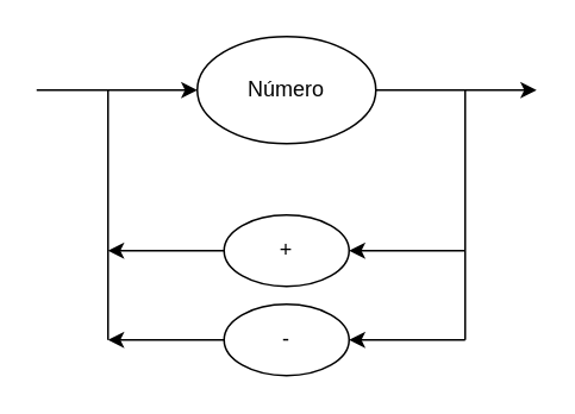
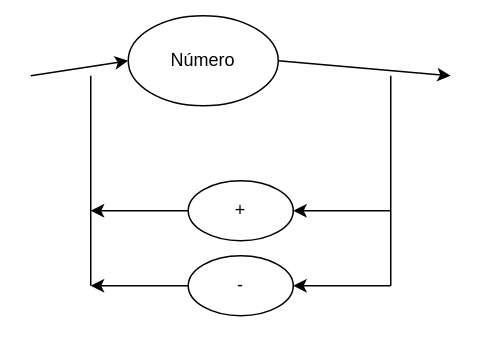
  <mxCell id="0" />
  <mxCell id="1" parent="0" />
- <mxCell id="2" value="Número" style="ellipse;whiteSpace=wrap;html=1;" vertex="1" parent="1"><mxGeometry x="110" y="20" width="100" height="60" as="geometry" /></mxCell>
+ <mxCell id="2" value="Número" style="ellipse;whiteSpace=wrap;html=1;" vertex="1" parent="1"><mxGeometry x="85" y="10" width="100" height="60" as="geometry" /></mxCell>
  <mxCell id="3" value="" style="endArrow=classic;html=1;rounded=0;exitX=1;exitY=0.5;exitDx=0;exitDy=0;" edge="1" parent="1" source="2"><mxGeometry width="50" height="50" relative="1" as="geometry"><mxPoint x="150" y="200" as="sourcePoint" /><mxPoint x="300" y="50" as="targetPoint" /></mxGeometry></mxCell>
  <mxCell id="4" value="" style="endArrow=classic;html=1;rounded=0;entryX=1;entryY=0.5;entryDx=0;entryDy=0;" edge="1" parent="1" target="5"><mxGeometry width="50" height="50" relative="1" as="geometry"><mxPoint x="260" y="140" as="sourcePoint" /><mxPoint x="220" y="160" as="targetPoint" /></mxGeometry></mxCell>
  <mxCell id="5" value="+" style="ellipse;whiteSpace=wrap;html=1;" vertex="1" parent="1"><mxGeometry x="125" y="120" width="70" height="40" as="geometry" /></mxCell>
  <mxCell id="6" value="" style="endArrow=none;html=1;rounded=0;" edge="1" parent="1"><mxGeometry width="50" height="50" relative="1" as="geometry"><mxPoint x="260" y="190" as="sourcePoint" /><mxPoint x="260" y="50" as="targetPoint" /></mxGeometry></mxCell>
  <mxCell id="7" value="-" style="ellipse;whiteSpace=wrap;html=1;" vertex="1" parent="1"><mxGeometry x="125" y="170" width="70" height="40" as="geometry" /></mxCell>
  <mxCell id="8" value="" style="endArrow=classic;html=1;rounded=0;entryX=1;entryY=0.5;entryDx=0;entryDy=0;" edge="1" parent="1" target="7"><mxGeometry width="50" height="50" relative="1" as="geometry"><mxPoint x="260" y="190" as="sourcePoint" /><mxPoint x="205" y="150" as="targetPoint" /></mxGeometry></mxCell>
  <mxCell id="9" value="" style="endArrow=classic;html=1;rounded=0;entryX=0;entryY=0.5;entryDx=0;entryDy=0;" edge="1" parent="1" target="2"><mxGeometry width="50" height="50" relative="1" as="geometry"><mxPoint x="20" y="50" as="sourcePoint" /><mxPoint x="205" y="150" as="targetPoint" /></mxGeometry></mxCell>
  <mxCell id="10" value="" style="endArrow=classic;html=1;rounded=0;exitX=0;exitY=0.5;exitDx=0;exitDy=0;" edge="1" parent="1" source="5"><mxGeometry width="50" height="50" relative="1" as="geometry"><mxPoint x="270" y="150" as="sourcePoint" /><mxPoint x="60" y="140" as="targetPoint" /></mxGeometry></mxCell>
  <mxCell id="11" value="" style="endArrow=classic;html=1;rounded=0;exitX=0;exitY=0.5;exitDx=0;exitDy=0;" edge="1" parent="1" source="7"><mxGeometry width="50" height="50" relative="1" as="geometry"><mxPoint x="280" y="160" as="sourcePoint" /><mxPoint x="60" y="190" as="targetPoint" /></mxGeometry></mxCell>
  <mxCell id="12" value="" style="endArrow=none;html=1;rounded=0;" edge="1" parent="1"><mxGeometry width="50" height="50" relative="1" as="geometry"><mxPoint x="60" y="190" as="sourcePoint" /><mxPoint x="60" y="50" as="targetPoint" /></mxGeometry></mxCell>
